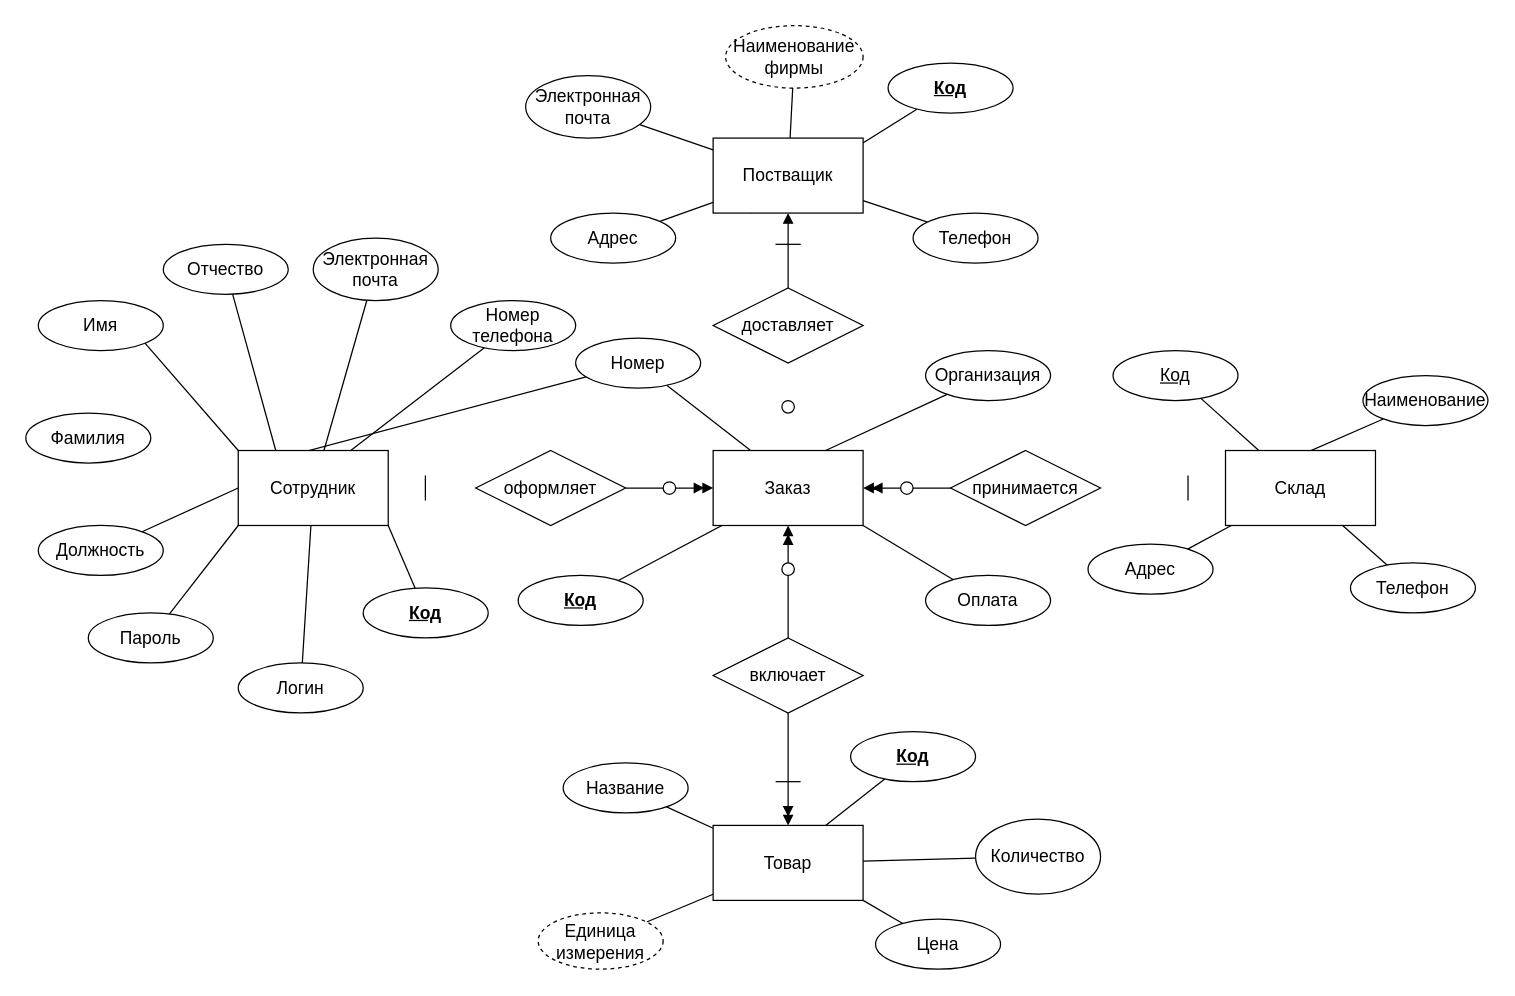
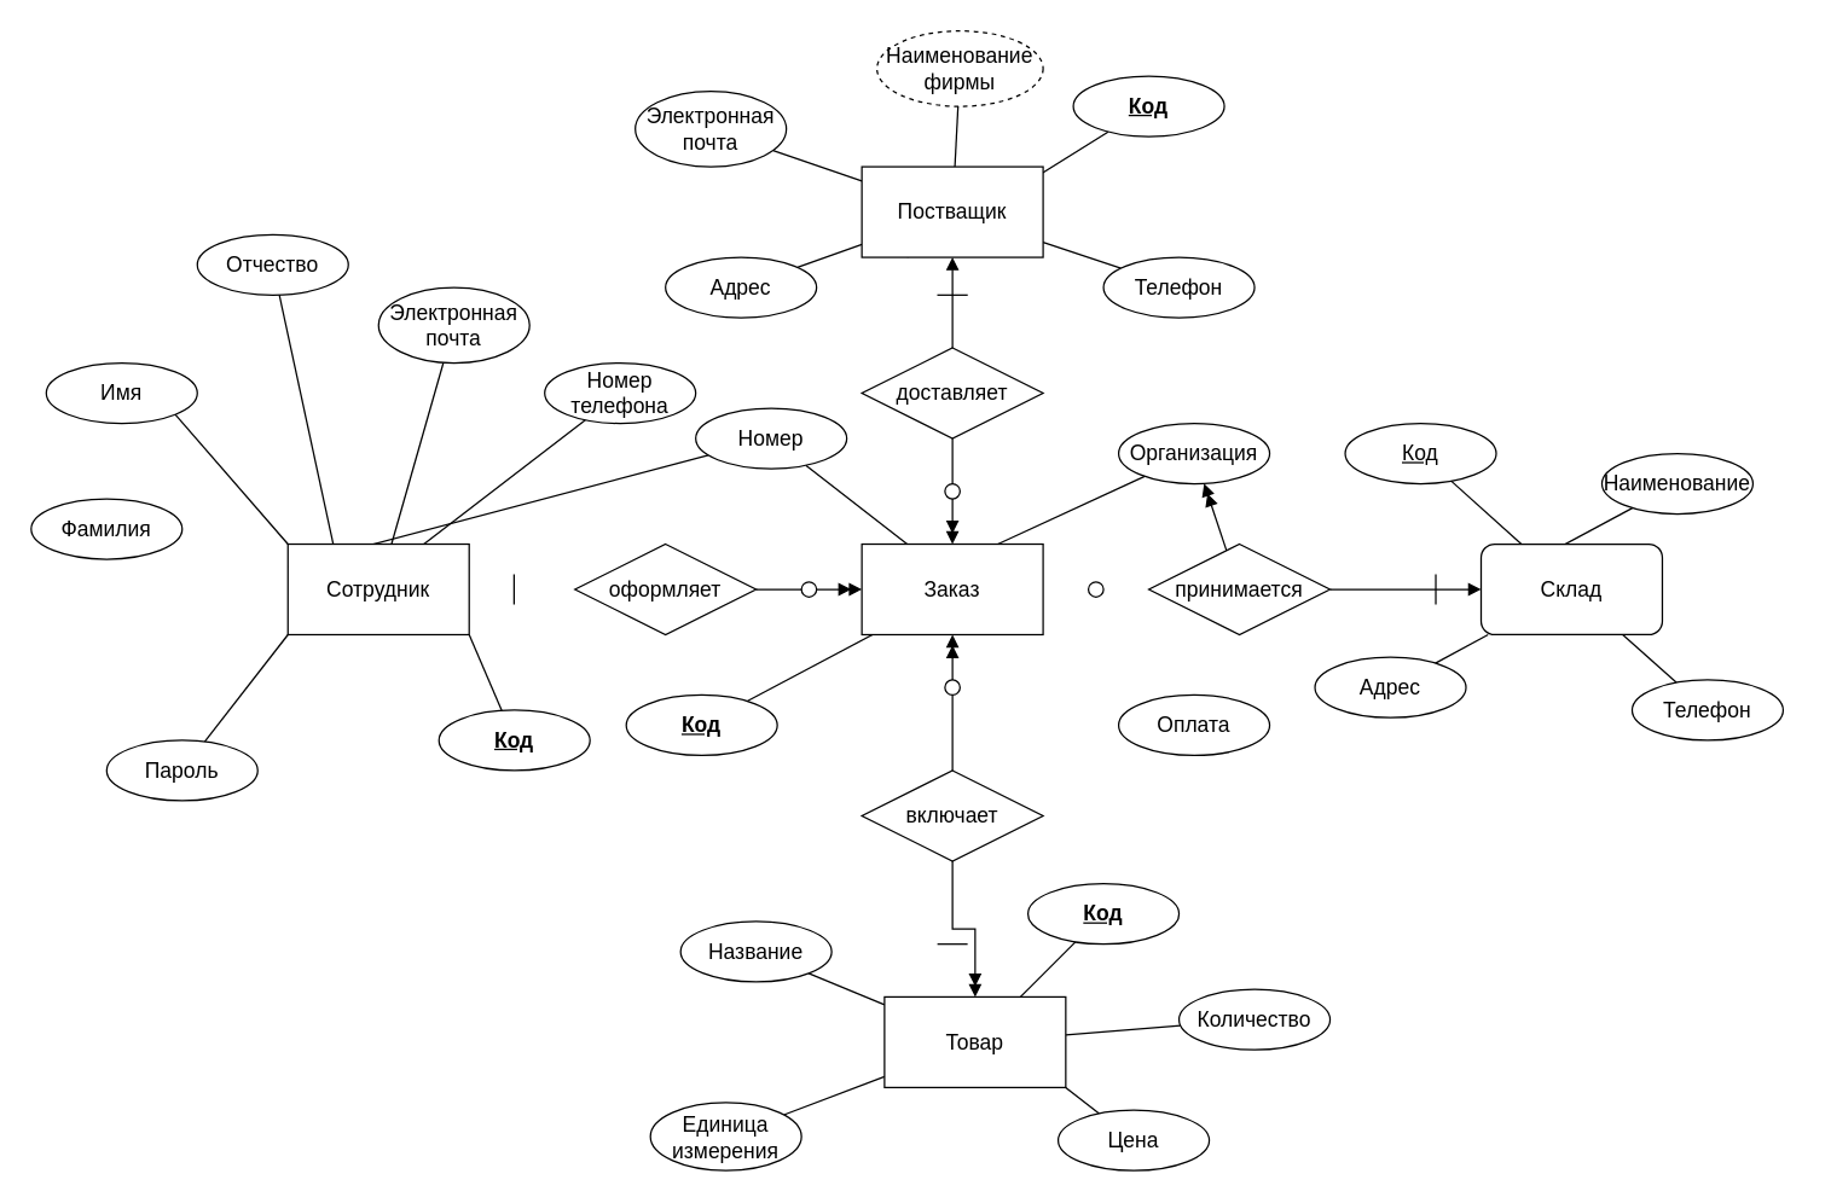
  <mxCell id="0" />
  <mxCell id="1" parent="0" />
  <mxCell id="2" style="orthogonalLoop=1;jettySize=auto;html=1;exitX=1;exitY=1;exitDx=0;exitDy=0;fontSize=14;endArrow=none;endFill=0;strokeColor=default;" edge="1" parent="1" source="11" target="37"><mxGeometry relative="1" as="geometry" /></mxCell>
- <mxCell id="3" style="orthogonalLoop=1;jettySize=auto;html=1;fontSize=14;endArrow=none;endFill=0;rounded=0;" edge="1" parent="1" source="11" target="52"><mxGeometry relative="1" as="geometry" /></mxCell>
  <mxCell id="4" style="edgeStyle=none;rounded=0;orthogonalLoop=1;jettySize=auto;html=1;exitX=0;exitY=1;exitDx=0;exitDy=0;strokeColor=default;fontSize=14;endArrow=none;endFill=0;" edge="1" parent="1" source="11" target="41"><mxGeometry relative="1" as="geometry" /></mxCell>
- <mxCell id="5" style="edgeStyle=none;rounded=0;orthogonalLoop=1;jettySize=auto;html=1;exitX=0;exitY=0.5;exitDx=0;exitDy=0;strokeColor=default;fontSize=14;endArrow=none;endFill=0;" edge="1" parent="1" source="11" target="45"><mxGeometry relative="1" as="geometry" /></mxCell>
  <mxCell id="6" style="edgeStyle=none;rounded=0;orthogonalLoop=1;jettySize=auto;html=1;exitX=0;exitY=0.25;exitDx=0;exitDy=0;strokeColor=default;fontSize=14;endArrow=none;endFill=0;" edge="1" parent="1" source="11" target="50"><mxGeometry relative="1" as="geometry" /></mxCell>
  <mxCell id="7" style="edgeStyle=none;rounded=0;orthogonalLoop=1;jettySize=auto;html=1;exitX=0;exitY=0;exitDx=0;exitDy=0;entryX=1;entryY=1;entryDx=0;entryDy=0;strokeColor=default;fontSize=14;endArrow=none;endFill=0;" edge="1" parent="1" source="11" target="42"><mxGeometry relative="1" as="geometry" /></mxCell>
  <mxCell id="8" style="edgeStyle=none;rounded=0;orthogonalLoop=1;jettySize=auto;html=1;exitX=0.25;exitY=0;exitDx=0;exitDy=0;strokeColor=default;fontSize=14;endArrow=none;endFill=0;" edge="1" parent="1" source="11" target="47"><mxGeometry relative="1" as="geometry" /></mxCell>
  <mxCell id="9" style="edgeStyle=none;rounded=0;orthogonalLoop=1;jettySize=auto;html=1;strokeColor=default;fontSize=14;endArrow=none;endFill=0;" edge="1" parent="1" source="11" target="44"><mxGeometry relative="1" as="geometry" /></mxCell>
  <mxCell id="10" style="edgeStyle=none;rounded=0;orthogonalLoop=1;jettySize=auto;html=1;exitX=0.75;exitY=0;exitDx=0;exitDy=0;strokeColor=default;fontSize=14;endArrow=none;endFill=0;" edge="1" parent="1" source="11" target="46"><mxGeometry relative="1" as="geometry" /></mxCell>
  <mxCell id="11" value="Сотрудник" style="rounded=0;whiteSpace=wrap;html=1;fontSize=14;" vertex="1" parent="1"><mxGeometry x="190" y="360" width="120" height="60" as="geometry" /></mxCell>
  <mxCell id="12" style="edgeStyle=orthogonalEdgeStyle;rounded=0;orthogonalLoop=1;jettySize=auto;html=1;fontSize=14;endArrow=doubleBlock;endFill=1;startArrow=none;" edge="1" parent="1" source="66" target="18"><mxGeometry relative="1" as="geometry"><mxPoint x="540" y="390" as="sourcePoint" /></mxGeometry></mxCell>
  <mxCell id="13" value="оформляет" style="shape=rhombus;perimeter=rhombusPerimeter;whiteSpace=wrap;html=1;align=center;fontSize=14;" vertex="1" parent="1"><mxGeometry x="380" y="360" width="120" height="60" as="geometry" /></mxCell>
  <mxCell id="14" style="edgeStyle=none;rounded=0;orthogonalLoop=1;jettySize=auto;html=1;exitX=0.25;exitY=0;exitDx=0;exitDy=0;strokeColor=default;fontSize=14;endArrow=none;endFill=0;" edge="1" parent="1" source="18" target="50"><mxGeometry relative="1" as="geometry" /></mxCell>
  <mxCell id="15" style="edgeStyle=none;rounded=0;orthogonalLoop=1;jettySize=auto;html=1;exitX=0.75;exitY=0;exitDx=0;exitDy=0;strokeColor=default;fontSize=14;endArrow=none;endFill=0;" edge="1" parent="1" source="18" target="48"><mxGeometry relative="1" as="geometry" /></mxCell>
  <mxCell id="16" style="edgeStyle=none;rounded=0;orthogonalLoop=1;jettySize=auto;html=1;exitX=1;exitY=0;exitDx=0;exitDy=0;strokeColor=default;fontSize=14;endArrow=none;endFill=0;" edge="1" parent="1" source="18" target="38"><mxGeometry relative="1" as="geometry" /></mxCell>
- <mxCell id="17" style="edgeStyle=none;rounded=0;orthogonalLoop=1;jettySize=auto;html=1;exitX=1;exitY=1;exitDx=0;exitDy=0;strokeColor=default;fontSize=14;endArrow=none;endFill=0;" edge="1" parent="1" source="18" target="49"><mxGeometry relative="1" as="geometry" /></mxCell>
  <mxCell id="18" value="Заказ" style="rounded=0;whiteSpace=wrap;html=1;fontSize=14;" vertex="1" parent="1"><mxGeometry x="570" y="360" width="120" height="60" as="geometry" /></mxCell>
  <mxCell id="19" style="edgeStyle=none;rounded=0;orthogonalLoop=1;jettySize=auto;html=1;strokeColor=default;fontSize=14;endArrow=none;endFill=0;" edge="1" parent="1" source="24" target="53"><mxGeometry relative="1" as="geometry" /></mxCell>
  <mxCell id="20" style="edgeStyle=none;rounded=0;orthogonalLoop=1;jettySize=auto;html=1;strokeColor=default;fontSize=14;endArrow=none;endFill=0;" edge="1" parent="1" source="24" target="51"><mxGeometry relative="1" as="geometry" /></mxCell>
  <mxCell id="21" style="edgeStyle=none;rounded=0;orthogonalLoop=1;jettySize=auto;html=1;strokeColor=default;fontSize=14;endArrow=none;endFill=0;" edge="1" parent="1" source="24" target="55"><mxGeometry relative="1" as="geometry" /></mxCell>
  <mxCell id="22" style="edgeStyle=none;rounded=0;orthogonalLoop=1;jettySize=auto;html=1;exitX=0.25;exitY=1;exitDx=0;exitDy=0;strokeColor=default;fontSize=14;endArrow=none;endFill=0;" edge="1" parent="1" source="24" target="39"><mxGeometry relative="1" as="geometry" /></mxCell>
  <mxCell id="23" style="edgeStyle=none;rounded=0;orthogonalLoop=1;jettySize=auto;html=1;strokeColor=default;fontSize=14;endArrow=none;endFill=0;" edge="1" parent="1" source="24" target="54"><mxGeometry relative="1" as="geometry" /></mxCell>
  <mxCell id="24" value="Постващик" style="rounded=0;whiteSpace=wrap;html=1;fontSize=14;" vertex="1" parent="1"><mxGeometry x="570" y="110" width="120" height="60" as="geometry" /></mxCell>
  <mxCell id="25" value="" style="edgeStyle=orthogonalEdgeStyle;rounded=0;orthogonalLoop=1;jettySize=auto;html=1;fontSize=14;endArrow=block;endFill=1;" edge="1" parent="1" source="27" target="24"><mxGeometry relative="1" as="geometry" /></mxCell>
+ <mxCell id="26" style="edgeStyle=none;rounded=0;orthogonalLoop=1;jettySize=auto;html=1;strokeColor=default;fontSize=14;endArrow=doubleBlock;endFill=1;" edge="1" parent="1" source="27" target="18"><mxGeometry relative="1" as="geometry" /></mxCell>
  <mxCell id="27" value="доставляет" style="shape=rhombus;perimeter=rhombusPerimeter;whiteSpace=wrap;html=1;align=center;fontSize=14;" vertex="1" parent="1"><mxGeometry x="570" y="230" width="120" height="60" as="geometry" /></mxCell>
  <mxCell id="28" style="edgeStyle=orthogonalEdgeStyle;rounded=0;orthogonalLoop=1;jettySize=auto;html=1;fontSize=14;endArrow=doubleBlock;endFill=1;" edge="1" parent="1" source="30" target="36"><mxGeometry relative="1" as="geometry" /></mxCell>
  <mxCell id="29" style="edgeStyle=none;rounded=0;orthogonalLoop=1;jettySize=auto;html=1;entryX=0.5;entryY=1;entryDx=0;entryDy=0;strokeColor=default;fontSize=14;endArrow=doubleBlock;endFill=1;startArrow=none;" edge="1" parent="1" source="63" target="18"><mxGeometry relative="1" as="geometry" /></mxCell>
  <mxCell id="30" value="включает" style="shape=rhombus;perimeter=rhombusPerimeter;whiteSpace=wrap;html=1;align=center;fontSize=14;" vertex="1" parent="1"><mxGeometry x="570" y="510" width="120" height="60" as="geometry" /></mxCell>
  <mxCell id="31" style="edgeStyle=none;rounded=0;orthogonalLoop=1;jettySize=auto;html=1;strokeColor=default;fontSize=14;endArrow=none;endFill=0;" edge="1" parent="1" source="36" target="57"><mxGeometry relative="1" as="geometry" /></mxCell>
  <mxCell id="32" style="edgeStyle=none;rounded=0;orthogonalLoop=1;jettySize=auto;html=1;exitX=0.75;exitY=0;exitDx=0;exitDy=0;strokeColor=default;fontSize=14;endArrow=none;endFill=0;" edge="1" parent="1" source="36" target="40"><mxGeometry relative="1" as="geometry" /></mxCell>
  <mxCell id="33" style="edgeStyle=none;rounded=0;orthogonalLoop=1;jettySize=auto;html=1;strokeColor=default;fontSize=14;endArrow=none;endFill=0;" edge="1" parent="1" source="36" target="56"><mxGeometry relative="1" as="geometry" /></mxCell>
  <mxCell id="34" style="edgeStyle=none;rounded=0;orthogonalLoop=1;jettySize=auto;html=1;strokeColor=default;fontSize=14;endArrow=none;endFill=0;" edge="1" parent="1" source="36" target="58"><mxGeometry relative="1" as="geometry" /></mxCell>
  <mxCell id="35" style="edgeStyle=none;rounded=0;orthogonalLoop=1;jettySize=auto;html=1;exitX=1;exitY=1;exitDx=0;exitDy=0;strokeColor=default;fontSize=14;endArrow=none;endFill=0;" edge="1" parent="1" source="36" target="59"><mxGeometry relative="1" as="geometry" /></mxCell>
- <mxCell id="36" value="Товар" style="rounded=0;whiteSpace=wrap;html=1;fontSize=14;" vertex="1" parent="1"><mxGeometry x="570" y="660" width="120" height="60" as="geometry" /></mxCell>
+ <mxCell id="36" value="Товар" style="rounded=0;whiteSpace=wrap;html=1;fontSize=14;" vertex="1" parent="1"><mxGeometry x="585" y="660" width="120" height="60" as="geometry" /></mxCell>
  <mxCell id="37" value="Код" style="ellipse;whiteSpace=wrap;html=1;align=center;fontStyle=5;fontSize=14;" vertex="1" parent="1"><mxGeometry x="290" y="470" width="100" height="40" as="geometry" /></mxCell>
  <mxCell id="38" value="Код" style="ellipse;whiteSpace=wrap;html=1;align=center;fontStyle=5;fontSize=14;" vertex="1" parent="1"><mxGeometry x="414" y="460" width="100" height="40" as="geometry" /></mxCell>
  <mxCell id="39" value="Код" style="ellipse;whiteSpace=wrap;html=1;align=center;fontStyle=5;fontSize=14;" vertex="1" parent="1"><mxGeometry x="710" y="50" width="100" height="40" as="geometry" /></mxCell>
  <mxCell id="40" value="Код" style="ellipse;whiteSpace=wrap;html=1;align=center;fontStyle=5;fontSize=14;" vertex="1" parent="1"><mxGeometry x="680" y="585" width="100" height="40" as="geometry" /></mxCell>
  <mxCell id="41" value="Пароль" style="ellipse;whiteSpace=wrap;html=1;align=center;fontSize=14;" vertex="1" parent="1"><mxGeometry x="70" y="490" width="100" height="40" as="geometry" /></mxCell>
  <mxCell id="42" value="Имя" style="ellipse;whiteSpace=wrap;html=1;align=center;fontSize=14;" vertex="1" parent="1"><mxGeometry x="30" y="240" width="100" height="40" as="geometry" /></mxCell>
  <mxCell id="43" value="Фамилия" style="ellipse;whiteSpace=wrap;html=1;align=center;fontSize=14;" vertex="1" parent="1"><mxGeometry x="20" y="330" width="100" height="40" as="geometry" /></mxCell>
  <mxCell id="44" value="Электронная&lt;br&gt;почта" style="ellipse;whiteSpace=wrap;html=1;align=center;fontSize=14;" vertex="1" parent="1"><mxGeometry x="250" y="190" width="100" height="50" as="geometry" /></mxCell>
- <mxCell id="45" value="Должность" style="ellipse;whiteSpace=wrap;html=1;align=center;fontSize=14;" vertex="1" parent="1"><mxGeometry x="30" y="420" width="100" height="40" as="geometry" /></mxCell>
  <mxCell id="46" value="Номер&lt;br&gt;телефона" style="ellipse;whiteSpace=wrap;html=1;align=center;fontSize=14;" vertex="1" parent="1"><mxGeometry x="360" y="240" width="100" height="40" as="geometry" /></mxCell>
- <mxCell id="47" value="Отчество" style="ellipse;whiteSpace=wrap;html=1;align=center;fontSize=14;" vertex="1" parent="1"><mxGeometry x="130" y="195" width="100" height="40" as="geometry" /></mxCell>
+ <mxCell id="47" value="Отчество" style="ellipse;whiteSpace=wrap;html=1;align=center;fontSize=14;" vertex="1" parent="1"><mxGeometry x="130" y="155" width="100" height="40" as="geometry" /></mxCell>
  <mxCell id="48" value="Организация" style="ellipse;whiteSpace=wrap;html=1;align=center;fontSize=14;" vertex="1" parent="1"><mxGeometry x="740" y="280" width="100" height="40" as="geometry" /></mxCell>
  <mxCell id="49" value="Оплата" style="ellipse;whiteSpace=wrap;html=1;align=center;fontSize=14;" vertex="1" parent="1"><mxGeometry x="740" y="460" width="100" height="40" as="geometry" /></mxCell>
  <mxCell id="50" value="Номер" style="ellipse;whiteSpace=wrap;html=1;align=center;fontSize=14;" vertex="1" parent="1"><mxGeometry x="460" y="270" width="100" height="40" as="geometry" /></mxCell>
  <mxCell id="51" value="Электронная&lt;br&gt;почта" style="ellipse;whiteSpace=wrap;html=1;align=center;fontSize=14;" vertex="1" parent="1"><mxGeometry x="420" y="60" width="100" height="50" as="geometry" /></mxCell>
- <mxCell id="52" value="Логин" style="ellipse;whiteSpace=wrap;html=1;align=center;fontSize=14;" vertex="1" parent="1"><mxGeometry x="190" y="530" width="100" height="40" as="geometry" /></mxCell>
  <mxCell id="53" value="Наименование&lt;br&gt;фирмы" style="ellipse;whiteSpace=wrap;html=1;align=center;fontSize=14;dashed=1;" vertex="1" parent="1"><mxGeometry x="580" y="20" width="110" height="50" as="geometry" /></mxCell>
  <mxCell id="54" value="Телефон" style="ellipse;whiteSpace=wrap;html=1;align=center;fontSize=14;" vertex="1" parent="1"><mxGeometry x="730" y="170" width="100" height="40" as="geometry" /></mxCell>
  <mxCell id="55" value="Адрес" style="ellipse;whiteSpace=wrap;html=1;align=center;fontSize=14;" vertex="1" parent="1"><mxGeometry x="440" y="170" width="100" height="40" as="geometry" /></mxCell>
- <mxCell id="56" value="Количество" style="ellipse;whiteSpace=wrap;html=1;align=center;fontSize=14;" vertex="1" parent="1"><mxGeometry x="780" y="655" width="100" height="60" as="geometry" /></mxCell>
+ <mxCell id="56" value="Количество" style="ellipse;whiteSpace=wrap;html=1;align=center;fontSize=14;" vertex="1" parent="1"><mxGeometry x="780" y="655" width="100" height="40" as="geometry" /></mxCell>
  <mxCell id="57" value="Название" style="ellipse;whiteSpace=wrap;html=1;align=center;fontSize=14;" vertex="1" parent="1"><mxGeometry x="450" y="610" width="100" height="40" as="geometry" /></mxCell>
- <mxCell id="58" value="Единица&lt;br&gt;измерения" style="ellipse;whiteSpace=wrap;html=1;align=center;fontSize=14;dashed=1;" vertex="1" parent="1"><mxGeometry x="430" y="730" width="100" height="45" as="geometry" /></mxCell>
+ <mxCell id="58" value="Единица&lt;br&gt;измерения" style="ellipse;whiteSpace=wrap;html=1;align=center;fontSize=14;" vertex="1" parent="1"><mxGeometry x="430" y="730" width="100" height="45" as="geometry" /></mxCell>
  <mxCell id="59" value="Цена" style="ellipse;whiteSpace=wrap;html=1;align=center;fontSize=14;" vertex="1" parent="1"><mxGeometry x="700" y="735" width="100" height="40" as="geometry" /></mxCell>
  <mxCell id="60" value="" style="endArrow=none;html=1;rounded=0;strokeColor=default;fontSize=14;" edge="1" parent="1"><mxGeometry width="50" height="50" relative="1" as="geometry"><mxPoint x="339.73" y="400" as="sourcePoint" /><mxPoint x="339.73" y="380" as="targetPoint" /></mxGeometry></mxCell>
  <mxCell id="61" value="" style="endArrow=none;html=1;rounded=0;strokeColor=default;fontSize=14;" edge="1" parent="1"><mxGeometry width="50" height="50" relative="1" as="geometry"><mxPoint x="640" y="625" as="sourcePoint" /><mxPoint x="620" y="625" as="targetPoint" /></mxGeometry></mxCell>
  <mxCell id="62" value="" style="edgeStyle=none;rounded=0;orthogonalLoop=1;jettySize=auto;html=1;entryX=0.5;entryY=1;entryDx=0;entryDy=0;strokeColor=default;fontSize=14;endArrow=none;endFill=1;" edge="1" parent="1" source="30" target="63"><mxGeometry relative="1" as="geometry"><mxPoint x="630" y="510" as="sourcePoint" /><mxPoint x="630" y="420" as="targetPoint" /></mxGeometry></mxCell>
  <mxCell id="63" value="" style="ellipse;whiteSpace=wrap;html=1;aspect=fixed;fontSize=14;" vertex="1" parent="1"><mxGeometry x="625" y="450" width="10" height="10" as="geometry" /></mxCell>
  <mxCell id="64" value="" style="endArrow=none;html=1;rounded=0;strokeColor=default;fontSize=14;" edge="1" parent="1"><mxGeometry width="50" height="50" relative="1" as="geometry"><mxPoint x="619.9" y="195" as="sourcePoint" /><mxPoint x="640.09" y="195" as="targetPoint" /><Array as="points"><mxPoint x="640.09" y="195" /></Array></mxGeometry></mxCell>
  <mxCell id="65" value="" style="edgeStyle=orthogonalEdgeStyle;rounded=0;orthogonalLoop=1;jettySize=auto;html=1;fontSize=14;endArrow=none;endFill=1;startArrow=none;" edge="1" parent="1" source="13" target="66"><mxGeometry relative="1" as="geometry"><mxPoint x="500" y="390" as="sourcePoint" /><mxPoint x="570" y="390" as="targetPoint" /></mxGeometry></mxCell>
  <mxCell id="66" value="" style="ellipse;whiteSpace=wrap;html=1;aspect=fixed;fontSize=14;" vertex="1" parent="1"><mxGeometry x="530" y="385" width="10" height="10" as="geometry" /></mxCell>
  <mxCell id="67" value="" style="ellipse;whiteSpace=wrap;html=1;aspect=fixed;fontSize=14;" vertex="1" parent="1"><mxGeometry x="625" y="320" width="10" height="10" as="geometry" /></mxCell>
  <mxCell id="68" style="edgeStyle=none;rounded=0;orthogonalLoop=1;jettySize=auto;html=1;exitX=0;exitY=0.5;exitDx=0;exitDy=0;strokeColor=default;fontSize=14;endArrow=none;endFill=0;" edge="1" parent="1" source="72" target="79"><mxGeometry relative="1" as="geometry" /></mxCell>
  <mxCell id="69" style="edgeStyle=none;rounded=0;orthogonalLoop=1;jettySize=auto;html=1;strokeColor=default;fontSize=14;endArrow=none;endFill=0;" edge="1" parent="1" source="72" target="77"><mxGeometry relative="1" as="geometry" /></mxCell>
  <mxCell id="70" style="edgeStyle=none;rounded=0;orthogonalLoop=1;jettySize=auto;html=1;strokeColor=default;fontSize=14;endArrow=none;endFill=0;" edge="1" parent="1" source="72" target="76"><mxGeometry relative="1" as="geometry" /></mxCell>
  <mxCell id="71" style="edgeStyle=none;rounded=0;orthogonalLoop=1;jettySize=auto;html=1;strokeColor=default;fontSize=14;endArrow=none;endFill=0;" edge="1" parent="1" source="72" target="78"><mxGeometry relative="1" as="geometry" /></mxCell>
- <mxCell id="72" value="Склад" style="rounded=0;whiteSpace=wrap;html=1;fontSize=14;" vertex="1" parent="1"><mxGeometry x="980" y="360" width="120" height="60" as="geometry" /></mxCell>
- <mxCell id="74" style="edgeStyle=none;rounded=0;orthogonalLoop=1;jettySize=auto;html=1;strokeColor=default;fontSize=14;endArrow=doubleBlock;endFill=1;" edge="1" parent="1" source="75" target="18"><mxGeometry relative="1" as="geometry" /></mxCell>
+ <mxCell id="72" value="Склад" style="whiteSpace=wrap;html=1;fontSize=14;rounded=1;" vertex="1" parent="1"><mxGeometry x="980" y="360" width="120" height="60" as="geometry" /></mxCell>
+ <mxCell id="73" value="" style="edgeStyle=orthogonalEdgeStyle;rounded=0;orthogonalLoop=1;jettySize=auto;html=1;fontSize=14;endArrow=block;endFill=1;" edge="1" parent="1" source="75" target="72"><mxGeometry relative="1" as="geometry" /></mxCell>
+ <mxCell id="74" style="edgeStyle=none;rounded=0;orthogonalLoop=1;jettySize=auto;html=1;strokeColor=default;fontSize=14;endArrow=doubleBlock;endFill=1;" edge="1" parent="1" source="75" target="48"><mxGeometry relative="1" as="geometry" /></mxCell>
  <mxCell id="75" value="принимается" style="shape=rhombus;perimeter=rhombusPerimeter;whiteSpace=wrap;html=1;align=center;fontSize=14;" vertex="1" parent="1"><mxGeometry x="760" y="360" width="120" height="60" as="geometry" /></mxCell>
  <mxCell id="76" value="Адрес" style="ellipse;whiteSpace=wrap;html=1;align=center;fontSize=14;" vertex="1" parent="1"><mxGeometry x="870" y="435" width="100" height="40" as="geometry" /></mxCell>
  <mxCell id="77" value="Код" style="ellipse;whiteSpace=wrap;html=1;align=center;fontStyle=4;fontSize=14;" vertex="1" parent="1"><mxGeometry x="890" y="280" width="100" height="40" as="geometry" /></mxCell>
  <mxCell id="78" value="Телефон" style="ellipse;whiteSpace=wrap;html=1;align=center;fontSize=14;" vertex="1" parent="1"><mxGeometry x="1080" y="450" width="100" height="40" as="geometry" /></mxCell>
- <mxCell id="79" value="Наименование" style="ellipse;whiteSpace=wrap;html=1;align=center;fontSize=14;" vertex="1" parent="1"><mxGeometry x="1090" y="300" width="100" height="40" as="geometry" /></mxCell>
+ <mxCell id="79" value="Наименование" style="ellipse;whiteSpace=wrap;html=1;align=center;fontSize=14;" vertex="1" parent="1"><mxGeometry x="1060" y="300" width="100" height="40" as="geometry" /></mxCell>
  <mxCell id="80" value="" style="endArrow=none;html=1;rounded=0;strokeColor=default;fontSize=14;" edge="1" parent="1"><mxGeometry width="50" height="50" relative="1" as="geometry"><mxPoint x="950" y="400" as="sourcePoint" /><mxPoint x="950" y="380" as="targetPoint" /></mxGeometry></mxCell>
  <mxCell id="81" value="" style="ellipse;whiteSpace=wrap;html=1;aspect=fixed;fontSize=14;" vertex="1" parent="1"><mxGeometry x="720" y="385" width="10" height="10" as="geometry" /></mxCell>
